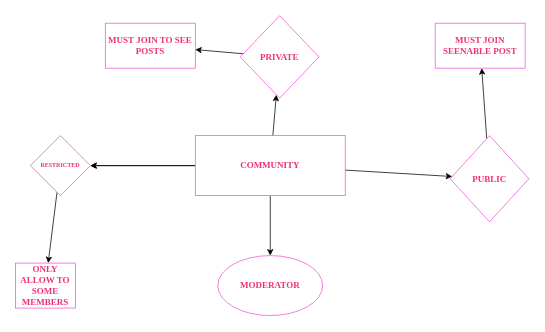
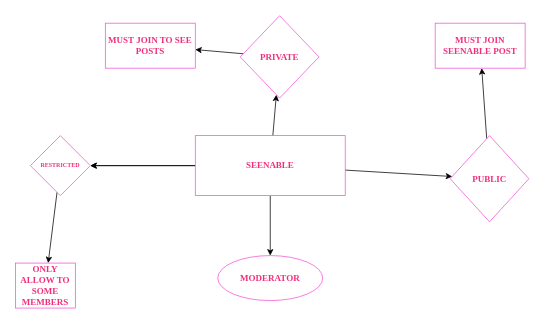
  <mxCell id="0" />
  <mxCell id="1" parent="0" />
  <mxCell id="2" value="" style="edgeStyle=none;html=1;fontFamily=Verdana;fontColor=#f43481;" edge="1" parent="1" source="7"><mxGeometry relative="1" as="geometry"><mxPoint x="120" y="220" as="targetPoint" /></mxGeometry></mxCell>
  <mxCell id="3" value="" style="edgeStyle=none;html=1;fontFamily=Verdana;fontColor=#f43481;" edge="1" parent="1" source="7" target="9"><mxGeometry relative="1" as="geometry" /></mxCell>
  <mxCell id="4" value="" style="edgeStyle=none;html=1;fontFamily=Verdana;fontColor=#f43481;" edge="1" parent="1" source="7" target="11"><mxGeometry relative="1" as="geometry" /></mxCell>
  <mxCell id="5" value="" style="edgeStyle=none;html=1;fontFamily=Verdana;fontColor=#f43481;" edge="1" parent="1" source="7" target="13"><mxGeometry relative="1" as="geometry" /></mxCell>
  <mxCell id="6" value="" style="edgeStyle=none;html=1;fontFamily=Verdana;fontColor=#f43481;" edge="1" parent="1" source="7" target="14"><mxGeometry relative="1" as="geometry" /></mxCell>
- <mxCell id="7" value="COMMUNITY" style="whiteSpace=wrap;html=1;fontStyle=1;strokeColor=#F054D6;fontFamily=Verdana;textDirection=ltr;fontColor=#F02E7B;" vertex="1" parent="1"><mxGeometry x="260" y="180" width="200" height="80" as="geometry" /></mxCell>
+ <mxCell id="7" value="SEENABLE" style="whiteSpace=wrap;html=1;fontStyle=1;strokeColor=#F054D6;fontFamily=Verdana;textDirection=ltr;fontColor=#F02E7B;" vertex="1" parent="1"><mxGeometry x="260" y="180" width="200" height="80" as="geometry" /></mxCell>
  <mxCell id="8" value="" style="edgeStyle=none;html=1;fontFamily=Verdana;fontColor=#f43481;" edge="1" parent="1" source="9" target="16"><mxGeometry relative="1" as="geometry" /></mxCell>
  <mxCell id="9" value="PRIVATE" style="rhombus;whiteSpace=wrap;html=1;fontFamily=Verdana;strokeColor=#F054D6;fontColor=#F02E7B;fontStyle=1;" vertex="1" parent="1"><mxGeometry x="320" y="20" width="105" height="110" as="geometry" /></mxCell>
  <mxCell id="10" value="" style="edgeStyle=none;html=1;fontFamily=Verdana;fontColor=#f43481;" edge="1" parent="1" source="11" target="15"><mxGeometry relative="1" as="geometry" /></mxCell>
  <mxCell id="11" value="PUBLIC" style="rhombus;whiteSpace=wrap;html=1;fontFamily=Verdana;strokeColor=#F054D6;fontColor=#F02E7B;fontStyle=1;" vertex="1" parent="1"><mxGeometry x="600" y="180" width="105" height="115" as="geometry" /></mxCell>
  <mxCell id="12" value="" style="edgeStyle=none;html=1;fontFamily=Verdana;fontColor=#f43481;" edge="1" parent="1" source="13" target="17"><mxGeometry relative="1" as="geometry" /></mxCell>
  <mxCell id="13" value="&lt;h6&gt;RESTRICTED&lt;/h6&gt;" style="rhombus;whiteSpace=wrap;html=1;fontFamily=Verdana;strokeColor=#F054D6;fontColor=#F02E7B;fontStyle=1;align=center;" vertex="1" parent="1"><mxGeometry x="40" y="180" width="80" height="80" as="geometry" /></mxCell>
- <mxCell id="14" value="MODERATOR" style="ellipse;whiteSpace=wrap;html=1;fontFamily=Verdana;strokeColor=#F054D6;fontColor=#F02E7B;fontStyle=1;" vertex="1" parent="1"><mxGeometry x="290" y="340" width="140" height="80" as="geometry" /></mxCell>
+ <mxCell id="14" value="MODERATOR" style="ellipse;whiteSpace=wrap;html=1;fontFamily=Verdana;strokeColor=#F054D6;fontColor=#F02E7B;fontStyle=1;" vertex="1" parent="1"><mxGeometry x="290" y="340" width="140" height="60" as="geometry" /></mxCell>
  <mxCell id="15" value="MUST JOIN&lt;br&gt;SEENABLE POST&lt;br&gt;" style="whiteSpace=wrap;html=1;fontFamily=Verdana;strokeColor=#F054D6;fontColor=#F02E7B;fontStyle=1;" vertex="1" parent="1"><mxGeometry x="580" y="30" width="120" height="60" as="geometry" /></mxCell>
  <mxCell id="16" value="MUST JOIN TO SEE POSTS" style="whiteSpace=wrap;html=1;fontFamily=Verdana;strokeColor=#F054D6;fontColor=#F02E7B;fontStyle=1;" vertex="1" parent="1"><mxGeometry x="140" y="30" width="120" height="60" as="geometry" /></mxCell>
  <mxCell id="17" value="ONLY ALLOW TO SOME MEMBERS" style="whiteSpace=wrap;html=1;fontFamily=Verdana;strokeColor=#F054D6;fontColor=#F02E7B;fontStyle=1;" vertex="1" parent="1"><mxGeometry x="20" y="350" width="80" height="60" as="geometry" /></mxCell>
